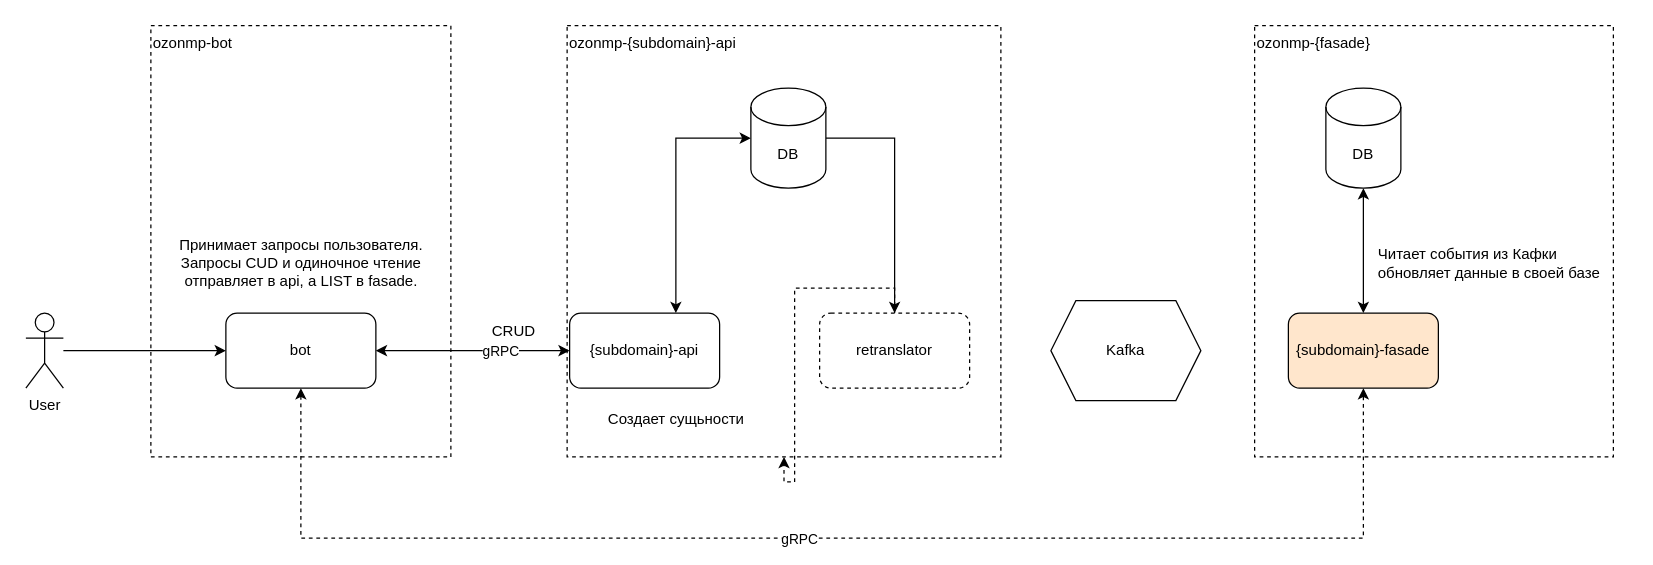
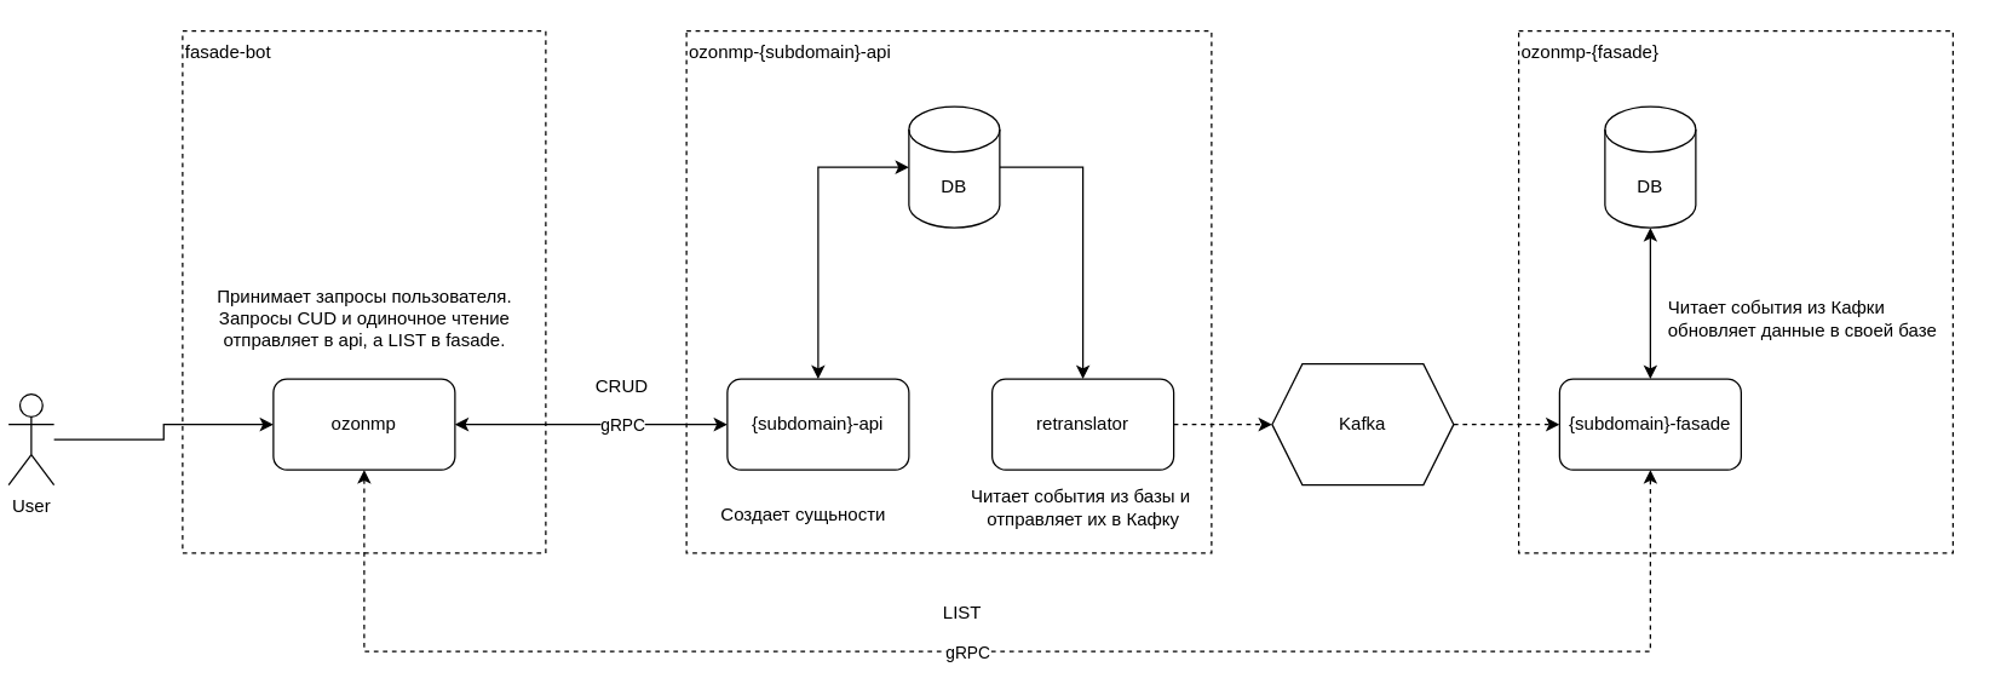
  <mxCell id="0" />
  <mxCell id="1" parent="0" />
- <mxCell id="2" value="ozonmp-bot" style="rounded=0;whiteSpace=wrap;html=1;fillColor=none;dashed=1;labelPosition=center;verticalLabelPosition=middle;align=left;verticalAlign=top;horizontal=1;" vertex="1" parent="1"><mxGeometry x="120" y="20" width="240" height="345" as="geometry" /></mxCell>
+ <mxCell id="2" value="fasade-bot" style="rounded=0;whiteSpace=wrap;html=1;fillColor=none;dashed=1;labelPosition=center;verticalLabelPosition=middle;align=left;verticalAlign=top;horizontal=1;" vertex="1" parent="1"><mxGeometry x="120" y="20" width="240" height="345" as="geometry" /></mxCell>
  <mxCell id="3" value="ozonmp-{subdomain}-api" style="rounded=0;whiteSpace=wrap;html=1;fillColor=none;dashed=1;align=left;verticalAlign=top;" vertex="1" parent="1"><mxGeometry x="453" y="20" width="347" height="345" as="geometry" /></mxCell>
  <mxCell id="4" value="ozonmp-{fasade}" style="rounded=0;whiteSpace=wrap;html=1;fillColor=none;dashed=1;labelPosition=center;verticalLabelPosition=middle;align=left;verticalAlign=top;" vertex="1" parent="1"><mxGeometry x="1003" y="20" width="287" height="345" as="geometry" /></mxCell>
  <mxCell id="5" style="edgeStyle=orthogonalEdgeStyle;rounded=0;orthogonalLoop=1;jettySize=auto;html=1;startArrow=classic;startFill=1;" parent="1" source="9" target="12" edge="1"><mxGeometry relative="1" as="geometry" /></mxCell>
  <mxCell id="6" value="gRPC" style="edgeLabel;html=1;align=center;verticalAlign=middle;resizable=0;points=[];" parent="5" vertex="1" connectable="0"><mxGeometry x="-0.1" y="3" relative="1" as="geometry"><mxPoint x="29" y="3" as="offset" /></mxGeometry></mxCell>
  <mxCell id="7" style="edgeStyle=orthogonalEdgeStyle;rounded=0;orthogonalLoop=1;jettySize=auto;html=1;startArrow=classic;startFill=1;dashed=1;" parent="1" source="9" target="16" edge="1"><mxGeometry relative="1" as="geometry"><Array as="points"><mxPoint x="240" y="430" /><mxPoint x="1090" y="430" /></Array></mxGeometry></mxCell>
  <mxCell id="8" value="gRPC" style="edgeLabel;html=1;align=center;verticalAlign=middle;resizable=0;points=[];" parent="7" vertex="1" connectable="0"><mxGeometry x="-0.05" relative="1" as="geometry"><mxPoint as="offset" /></mxGeometry></mxCell>
- <mxCell id="9" value="bot" style="rounded=1;whiteSpace=wrap;html=1;" parent="1" vertex="1"><mxGeometry x="180" y="250" width="120" height="60" as="geometry" /></mxCell>
+ <mxCell id="9" value="ozonmp" style="rounded=1;whiteSpace=wrap;html=1;" parent="1" vertex="1"><mxGeometry x="180" y="250" width="120" height="60" as="geometry" /></mxCell>
  <mxCell id="10" style="edgeStyle=orthogonalEdgeStyle;rounded=0;orthogonalLoop=1;jettySize=auto;html=1;startArrow=classic;startFill=1;" parent="1" source="12" target="14" edge="1"><mxGeometry relative="1" as="geometry"><Array as="points"><mxPoint x="540" y="110" /></Array></mxGeometry></mxCell>
- <mxCell id="11" style="edgeStyle=orthogonalEdgeStyle;rounded=0;orthogonalLoop=1;jettySize=auto;html=1;dashed=1;" parent="1" source="26" target="3" edge="1"><mxGeometry relative="1" as="geometry"><mxPoint x="850" y="280" as="targetPoint" /></mxGeometry></mxCell>
- <mxCell id="12" value="{subdomain}-api" style="rounded=1;whiteSpace=wrap;html=1;" parent="1" vertex="1"><mxGeometry x="455" y="250" width="120" height="60" as="geometry" /></mxCell>
+ <mxCell id="11" style="edgeStyle=orthogonalEdgeStyle;rounded=0;orthogonalLoop=1;jettySize=auto;html=1;dashed=1;" parent="1" source="26" target="19" edge="1"><mxGeometry relative="1" as="geometry"><mxPoint x="850" y="280" as="targetPoint" /></mxGeometry></mxCell>
+ <mxCell id="12" value="{subdomain}-api" style="rounded=1;whiteSpace=wrap;html=1;" parent="1" vertex="1"><mxGeometry x="480" y="250" width="120" height="60" as="geometry" /></mxCell>
  <mxCell id="13" style="edgeStyle=orthogonalEdgeStyle;rounded=0;orthogonalLoop=1;jettySize=auto;html=1;" edge="1" parent="1" source="14" target="26"><mxGeometry relative="1" as="geometry"><Array as="points"><mxPoint x="715" y="110" /></Array></mxGeometry></mxCell>
  <mxCell id="14" value="DB" style="shape=cylinder3;whiteSpace=wrap;html=1;boundedLbl=1;backgroundOutline=1;size=15;" parent="1" vertex="1"><mxGeometry x="600" y="70" width="60" height="80" as="geometry" /></mxCell>
  <mxCell id="15" style="edgeStyle=orthogonalEdgeStyle;rounded=0;orthogonalLoop=1;jettySize=auto;html=1;startArrow=classic;startFill=1;" parent="1" source="16" target="18" edge="1"><mxGeometry relative="1" as="geometry" /></mxCell>
- <mxCell id="16" value="{subdomain}-fasade" style="rounded=1;whiteSpace=wrap;html=1;fillColor=#ffe6cc;" parent="1" vertex="1"><mxGeometry x="1030" y="250" width="120" height="60" as="geometry" /></mxCell>
+ <mxCell id="16" value="{subdomain}-fasade" style="rounded=1;whiteSpace=wrap;html=1;" parent="1" vertex="1"><mxGeometry x="1030" y="250" width="120" height="60" as="geometry" /></mxCell>
+ <mxCell id="17" style="edgeStyle=orthogonalEdgeStyle;rounded=0;orthogonalLoop=1;jettySize=auto;html=1;dashed=1;" parent="1" source="19" target="16" edge="1"><mxGeometry relative="1" as="geometry"><mxPoint x="970" y="280" as="sourcePoint" /></mxGeometry></mxCell>
  <mxCell id="18" value="DB" style="shape=cylinder3;whiteSpace=wrap;html=1;boundedLbl=1;backgroundOutline=1;size=15;" parent="1" vertex="1"><mxGeometry x="1060" y="70" width="60" height="80" as="geometry" /></mxCell>
  <mxCell id="19" value="Kafka" style="shape=hexagon;perimeter=hexagonPerimeter2;whiteSpace=wrap;html=1;fixedSize=1;" parent="1" vertex="1"><mxGeometry x="840" y="240" width="120" height="80" as="geometry" /></mxCell>
- <mxCell id="20" value="Создает сущьности" style="text;html=1;align=center;verticalAlign=middle;resizable=0;points=[];autosize=1;strokeColor=none;fillColor=none;" parent="1" vertex="1"><mxGeometry x="475" y="320" width="130" height="30" as="geometry" /></mxCell>
+ <mxCell id="20" value="Создает сущьности" style="text;html=1;align=center;verticalAlign=middle;resizable=0;points=[];autosize=1;strokeColor=none;fillColor=none;" parent="1" vertex="1"><mxGeometry x="465" y="325" width="130" height="30" as="geometry" /></mxCell>
  <mxCell id="21" value="Читает события из Кафки&lt;br&gt;обновляет данные в своей базе" style="text;html=1;align=left;verticalAlign=middle;resizable=0;points=[];autosize=1;strokeColor=none;fillColor=none;" parent="1" vertex="1"><mxGeometry x="1100" y="190" width="200" height="40" as="geometry" /></mxCell>
- <mxCell id="23" value="CRUD" style="text;html=1;align=center;verticalAlign=middle;resizable=0;points=[];autosize=1;strokeColor=none;fillColor=none;" parent="1" vertex="1"><mxGeometry x="380" y="250" width="60" height="30" as="geometry" /></mxCell>
+ <mxCell id="22" value="LIST" style="text;html=1;align=center;verticalAlign=middle;resizable=0;points=[];autosize=1;strokeColor=none;fillColor=none;" parent="1" vertex="1"><mxGeometry x="610" y="390" width="50" height="30" as="geometry" /></mxCell>
+ <mxCell id="23" value="CRUD" style="text;html=1;align=center;verticalAlign=middle;resizable=0;points=[];autosize=1;strokeColor=none;fillColor=none;" parent="1" vertex="1"><mxGeometry x="380" y="240" width="60" height="30" as="geometry" /></mxCell>
  <mxCell id="24" style="edgeStyle=orthogonalEdgeStyle;rounded=0;orthogonalLoop=1;jettySize=auto;html=1;" parent="1" source="25" target="9" edge="1"><mxGeometry relative="1" as="geometry" /></mxCell>
- <mxCell id="25" value="User" style="shape=umlActor;verticalLabelPosition=bottom;verticalAlign=top;html=1;outlineConnect=0;" parent="1" vertex="1"><mxGeometry x="20" y="250" width="30" height="60" as="geometry" /></mxCell>
- <mxCell id="26" value="retranslator" style="rounded=1;whiteSpace=wrap;html=1;dashed=1;" vertex="1" parent="1"><mxGeometry x="655" y="250" width="120" height="60" as="geometry" /></mxCell>
+ <mxCell id="25" value="User" style="shape=umlActor;verticalLabelPosition=bottom;verticalAlign=top;html=1;outlineConnect=0;" parent="1" vertex="1"><mxGeometry x="5" y="260" width="30" height="60" as="geometry" /></mxCell>
+ <mxCell id="26" value="retranslator" style="rounded=1;whiteSpace=wrap;html=1;" vertex="1" parent="1"><mxGeometry x="655" y="250" width="120" height="60" as="geometry" /></mxCell>
+ <mxCell id="27" value="Читает события из базы и&amp;nbsp;&lt;br&gt;отправляет их в Кафку" style="text;html=1;align=center;verticalAlign=middle;resizable=0;points=[];autosize=1;strokeColor=none;fillColor=none;" vertex="1" parent="1"><mxGeometry x="630" y="315" width="170" height="40" as="geometry" /></mxCell>
  <mxCell id="28" value="Принимает запросы пользователя.&lt;br&gt;Запросы CUD и одиночное чтение &lt;br&gt;отправляет в api, а LIST в fasade." style="text;html=1;align=center;verticalAlign=middle;resizable=0;points=[];autosize=1;strokeColor=none;fillColor=none;" vertex="1" parent="1"><mxGeometry x="130" y="180" width="220" height="60" as="geometry" /></mxCell>
